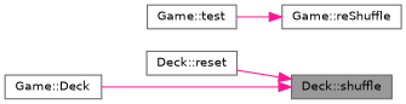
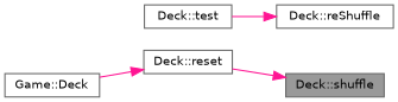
  digraph {
    rankdir=RL
    node [color=grey40 fillcolor=white fontname=Helvetica fontsize=10 shape=box style=filled]
    edge [color=deeppink dir=back fontname=Helvetica fontsize=10 labelfontname=Helvetica labelfontsize=10 style=solid]
    n1 [color=gray40 fillcolor=grey60 fontcolor=black height=0.2 label="Deck::shuffle" width=0.4]
    n2 [height=0.2 label="Deck::reset" width=0.4]
    n3 [height=0.2 label="Game::Deck" width=0.4]
-   n4 [height=0.2 label="Game::reShuffle" width=0.4]
-   n5 [height=0.2 label="Game::test" width=0.4]
+   n4 [height=0.2 label="Deck::reShuffle" width=0.4]
+   n5 [height=0.2 label="Deck::test" width=0.4]
    n1 -> n2
-   n1 -> n3
+   n2 -> n3
    n4 -> n5
  }
